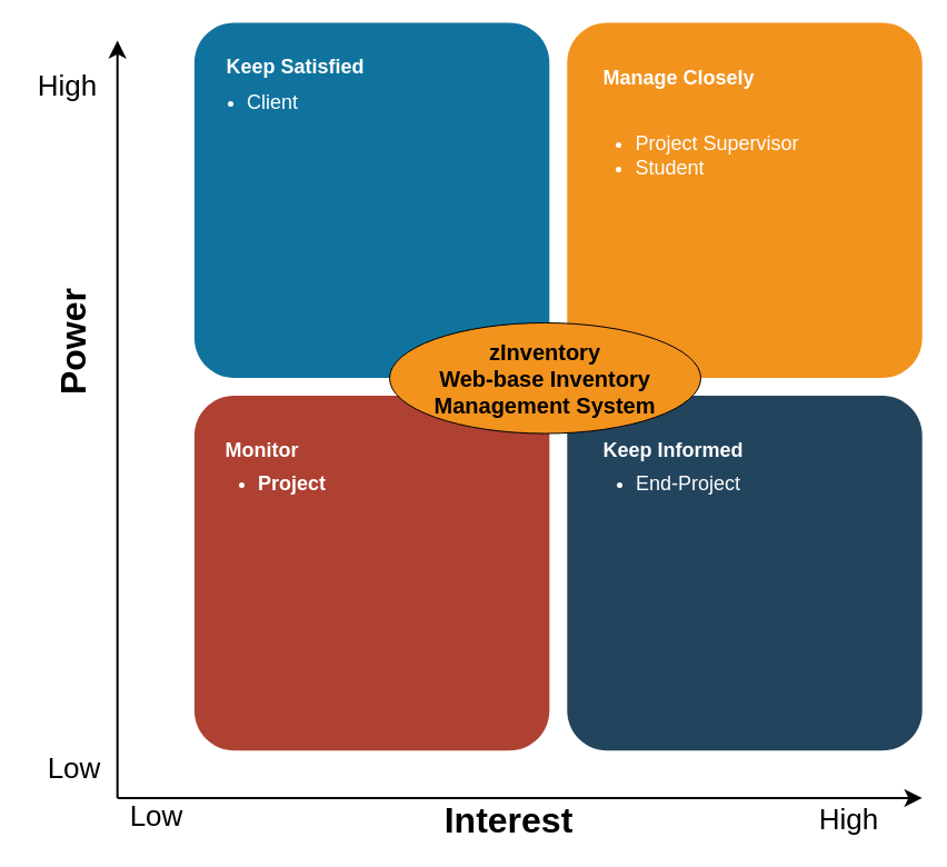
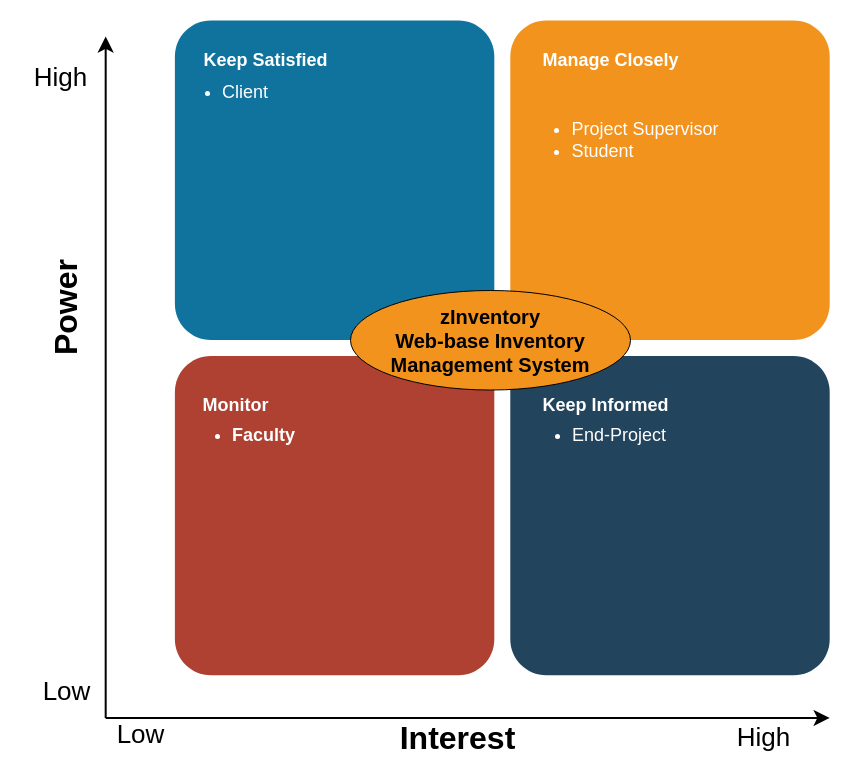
  <mxCell id="0" />
  <mxCell id="1" parent="0" />
  <mxCell id="2" value="" style="endArrow=classic;html=1;rounded=0;fontSize=20;jumpSize=6;endSize=10;startSize=6;strokeWidth=2;" parent="1" edge="1"><mxGeometry width="50" height="50" relative="1" as="geometry"><mxPoint x="105.18" y="717.41" as="sourcePoint" /><mxPoint x="105.18" y="35.971" as="targetPoint" /></mxGeometry></mxCell>
  <mxCell id="3" value="Power" style="edgeLabel;html=1;align=center;verticalAlign=middle;resizable=0;points=[];fontSize=32;rotation=270;fontStyle=1" parent="2" vertex="1" connectable="0"><mxGeometry x="0.2" y="-1" relative="1" as="geometry"><mxPoint x="-41" as="offset" /></mxGeometry></mxCell>
  <mxCell id="4" value="" style="endArrow=classic;html=1;rounded=0;fontSize=20;strokeWidth=2;endSize=10;" parent="1" edge="1"><mxGeometry width="50" height="50" relative="1" as="geometry"><mxPoint x="105.18" y="717.41" as="sourcePoint" /><mxPoint x="829.21" y="717.41" as="targetPoint" /></mxGeometry></mxCell>
  <mxCell id="5" value="Interest" style="edgeLabel;html=1;align=center;verticalAlign=middle;resizable=0;points=[];fontSize=32;fontStyle=1" parent="4" vertex="1" connectable="0"><mxGeometry x="-0.218" y="1" relative="1" as="geometry"><mxPoint x="68" y="21" as="offset" /></mxGeometry></mxCell>
  <mxCell id="6" value="&lt;font style=&quot;font-size: 26px;&quot;&gt;Low&lt;/font&gt;" style="text;html=1;align=center;verticalAlign=middle;resizable=0;points=[];autosize=1;strokeColor=none;fillColor=none;fontSize=32;" parent="1" vertex="1"><mxGeometry x="105.18" y="706.763" width="70" height="50" as="geometry" /></mxCell>
  <mxCell id="7" value="&lt;font style=&quot;font-size: 26px;&quot;&gt;Low&lt;/font&gt;" style="text;html=1;align=center;verticalAlign=middle;resizable=0;points=[];autosize=1;strokeColor=none;fillColor=none;fontSize=32;" parent="1" vertex="1"><mxGeometry x="30.648" y="664.173" width="70" height="50" as="geometry" /></mxCell>
  <mxCell id="8" value="High" style="text;html=1;align=center;verticalAlign=middle;resizable=0;points=[];autosize=1;strokeColor=none;fillColor=none;fontSize=26;" parent="1" vertex="1"><mxGeometry x="722.735" y="717.41" width="80" height="40" as="geometry" /></mxCell>
  <mxCell id="9" value="" style="shape=mxgraph.basic.three_corner_round_rect;dx=18;flipH=1;html=1;fillColor=#10739E;strokeColor=none;shadow=0;fontSize=12;fontColor=#FFFFFF;align=center;fontStyle=0;whiteSpace=wrap;rounded=0;aspect=fixed;" parent="1" vertex="1"><mxGeometry x="174.389" y="20" width="319.425" height="319.424" as="geometry" /></mxCell>
  <mxCell id="10" value="" style="shape=mxgraph.basic.three_corner_round_rect;dx=18;html=1;fillColor=#F2931E;strokeColor=none;shadow=0;fontSize=12;fontColor=#FFFFFF;align=center;fontStyle=0;whiteSpace=wrap;rounded=0;" parent="1" vertex="1"><mxGeometry x="509.785" y="20" width="319.425" height="319.424" as="geometry" /></mxCell>
  <mxCell id="11" value="" style="shape=mxgraph.basic.three_corner_round_rect;dx=18;flipH=1;flipV=1;html=1;fillColor=#AE4132;strokeColor=none;shadow=0;fontSize=12;fontColor=#FFFFFF;align=center;fontStyle=0;whiteSpace=wrap;rounded=0;" parent="1" vertex="1"><mxGeometry x="174.389" y="355.396" width="319.425" height="319.424" as="geometry" /></mxCell>
  <mxCell id="12" value="" style="shape=mxgraph.basic.three_corner_round_rect;dx=18;flipV=1;html=1;fillColor=#23445D;strokeColor=none;shadow=0;fontSize=12;fontColor=#FFFFFF;align=center;fontStyle=0;whiteSpace=wrap;rounded=0;" parent="1" vertex="1"><mxGeometry x="509.785" y="355.396" width="319.425" height="319.424" as="geometry" /></mxCell>
  <mxCell id="13" value="&lt;b&gt;&lt;font style=&quot;font-size: 20px;&quot;&gt;zInventory&lt;br&gt;Web-base Inventory Management System&lt;br&gt;&lt;/font&gt;&lt;/b&gt;" style="ellipse;whiteSpace=wrap;html=1;fillColor=#f2931e;" parent="1" vertex="1"><mxGeometry x="350" y="290" width="280" height="99.53" as="geometry" /></mxCell>
  <mxCell id="14" value="High" style="text;html=1;align=center;verticalAlign=middle;resizable=0;points=[];autosize=1;strokeColor=none;fillColor=none;fontSize=26;" parent="1" vertex="1"><mxGeometry y="57.266" width="80" height="40" as="geometry" x="20" /></mxCell>
  <mxCell id="15" value="&lt;b style=&quot;color: rgb(255, 255, 255);&quot;&gt;&lt;font style=&quot;font-size: 18px;&quot;&gt;Keep Satisfied&lt;/font&gt;&lt;/b&gt;" style="text;html=1;align=center;verticalAlign=middle;resizable=0;points=[];autosize=1;strokeColor=none;fillColor=none;" parent="1" vertex="1"><mxGeometry x="190" y="40" width="150" height="40" as="geometry" /></mxCell>
- <mxCell id="16" value="&lt;b style=&quot;color: rgb(255, 255, 255);&quot;&gt;&lt;font style=&quot;font-size: 18px;&quot;&gt;Manage Closely&lt;/font&gt;&lt;/b&gt;" style="text;html=1;align=center;verticalAlign=middle;resizable=0;points=[];autosize=1;strokeColor=none;fillColor=none;" parent="1" vertex="1"><mxGeometry x="530" y="50" width="160" height="40" as="geometry" /></mxCell>
+ <mxCell id="16" value="&lt;b style=&quot;color: rgb(255, 255, 255);&quot;&gt;&lt;font style=&quot;font-size: 18px;&quot;&gt;Manage Closely&lt;/font&gt;&lt;/b&gt;" style="text;html=1;align=center;verticalAlign=middle;resizable=0;points=[];autosize=1;strokeColor=none;fillColor=none;" parent="1" vertex="1"><mxGeometry x="530" y="40" width="160" height="40" as="geometry" /></mxCell>
  <mxCell id="17" value="&lt;ul&gt;&lt;li&gt;End-Project&lt;br&gt;&lt;/li&gt;&lt;/ul&gt;" style="text;html=1;align=left;verticalAlign=middle;resizable=0;points=[];autosize=1;fontSize=18;fillColor=none;fontColor=#FFFFFF;" parent="1" vertex="1"><mxGeometry x="530" y="400" width="150" height="70" as="geometry" /></mxCell>
  <mxCell id="18" value="&lt;b style=&quot;color: rgb(255, 255, 255);&quot;&gt;&lt;font style=&quot;font-size: 18px;&quot;&gt;Monitor&lt;/font&gt;&lt;/b&gt;" style="text;html=1;align=center;verticalAlign=middle;resizable=0;points=[];autosize=1;strokeColor=none;fillColor=none;" parent="1" vertex="1"><mxGeometry x="190" y="385" width="90" height="40" as="geometry" /></mxCell>
  <mxCell id="19" value="&lt;b style=&quot;color: rgb(255, 255, 255); font-size: 18px;&quot;&gt;Keep Informed&lt;/b&gt;" style="text;html=1;align=center;verticalAlign=middle;resizable=0;points=[];autosize=1;strokeColor=none;fillColor=none;fontSize=18;" parent="1" vertex="1"><mxGeometry x="530" y="385" width="150" height="40" as="geometry" /></mxCell>
- <mxCell id="20" value="&lt;ul&gt;&lt;li&gt;&lt;b&gt;Project&lt;/b&gt;&lt;br&gt;&lt;/li&gt;&lt;/ul&gt;" style="text;html=1;align=left;verticalAlign=middle;resizable=0;points=[];autosize=1;fontSize=18;fillColor=none;fontColor=#FFFFFF;" parent="1" vertex="1"><mxGeometry x="190" y="400" width="130" height="70" as="geometry" /></mxCell>
+ <mxCell id="20" value="&lt;ul&gt;&lt;li&gt;&lt;b&gt;Faculty&lt;/b&gt;&lt;br&gt;&lt;/li&gt;&lt;/ul&gt;" style="text;html=1;align=left;verticalAlign=middle;resizable=0;points=[];autosize=1;fontSize=18;fillColor=none;fontColor=#FFFFFF;" parent="1" vertex="1"><mxGeometry x="190" y="400" width="130" height="70" as="geometry" /></mxCell>
  <mxCell id="21" value="&lt;ul style=&quot;border-color: var(--border-color); color: rgb(255, 255, 255); font-size: 18px; text-align: left;&quot;&gt;&lt;li&gt;Project Supervisor&lt;/li&gt;&lt;li style=&quot;border-color: var(--border-color);&quot;&gt;&lt;span style=&quot;background-color: initial;&quot;&gt;Student&lt;/span&gt;&lt;br&gt;&lt;/li&gt;&lt;/ul&gt;" style="text;html=1;strokeColor=none;fillColor=none;align=center;verticalAlign=middle;whiteSpace=wrap;rounded=0;" vertex="1" parent="1"><mxGeometry x="530" y="100" width="190" height="80" as="geometry" /></mxCell>
  <mxCell id="22" value="&lt;ul&gt;&lt;li style=&quot;border-color: var(--border-color);&quot;&gt;Client&lt;br&gt;&lt;/li&gt;&lt;/ul&gt;" style="text;html=1;align=left;verticalAlign=middle;resizable=0;points=[];autosize=1;fontSize=18;fillColor=none;fontColor=#FFFFFF;" vertex="1" parent="1"><mxGeometry x="180" y="57.27" width="110" height="70" as="geometry" /></mxCell>
